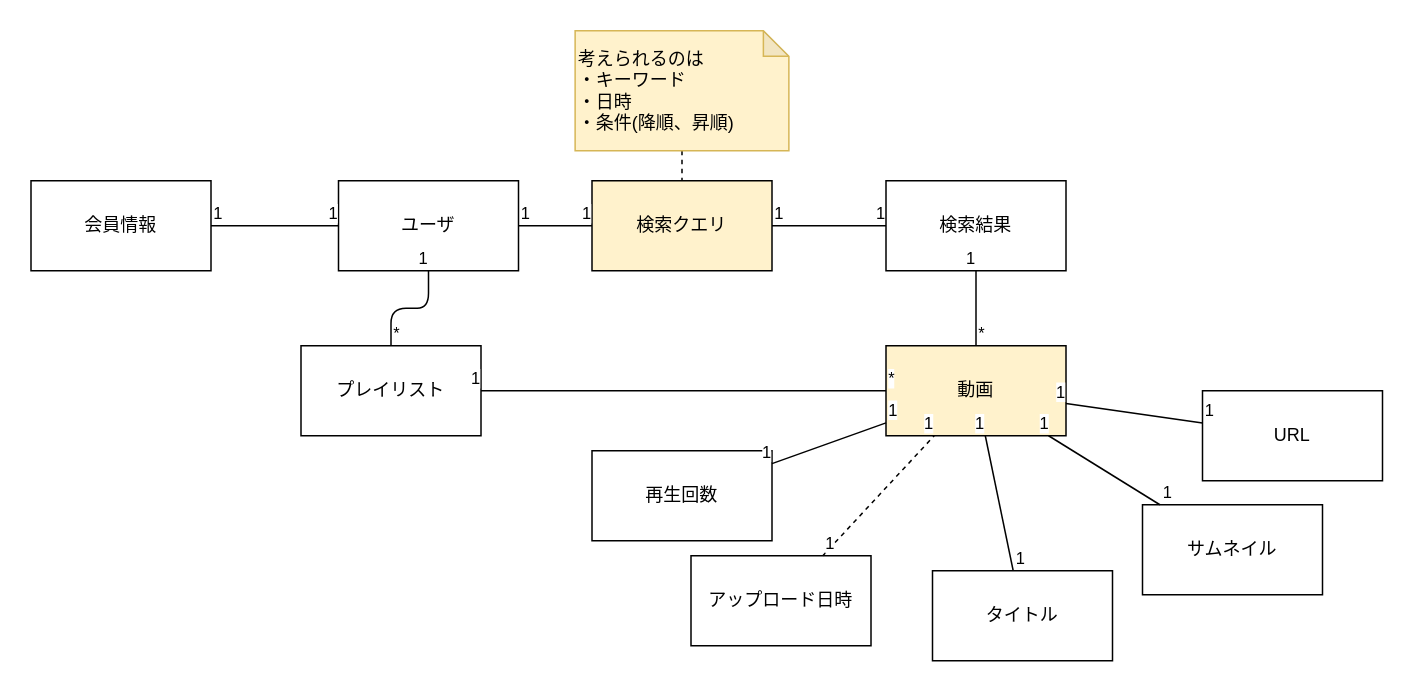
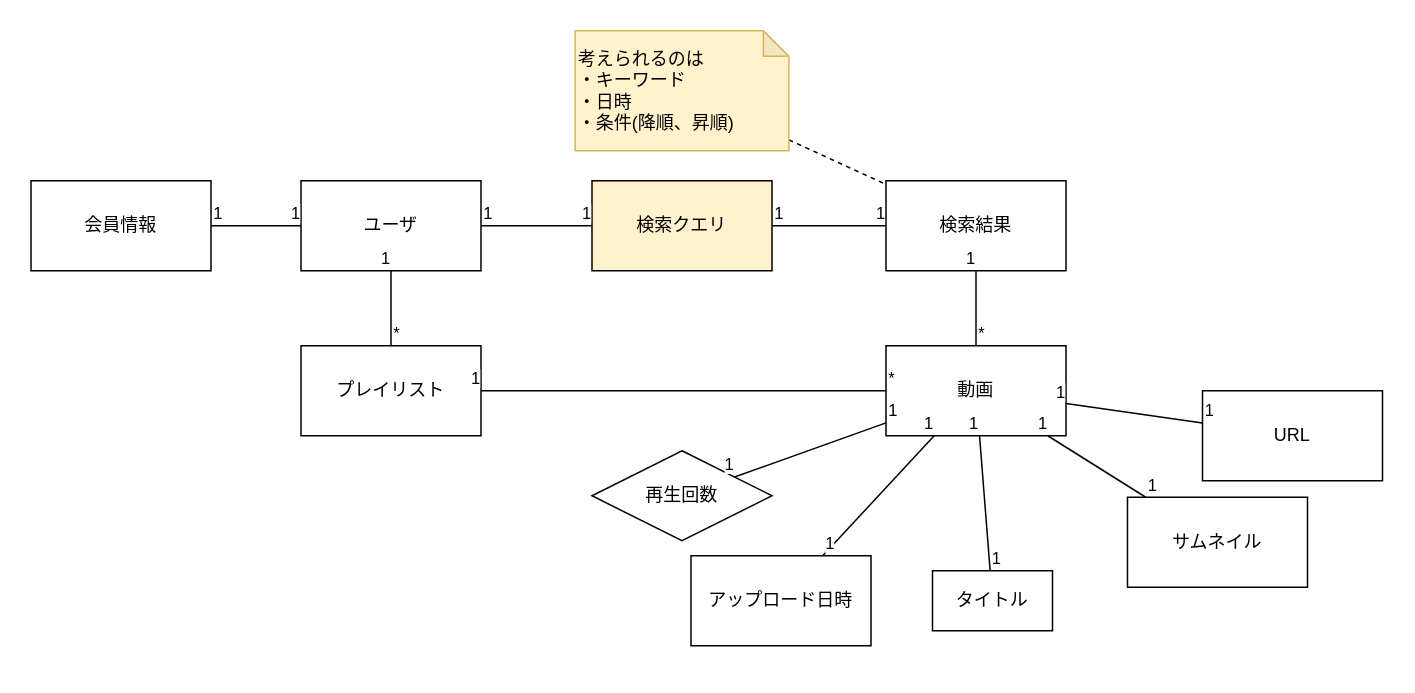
  <mxCell id="0" />
  <mxCell id="1" parent="0" />
- <mxCell id="2" value="ユーザ" style="rounded=0;whiteSpace=wrap;html=1;" parent="1" vertex="1"><mxGeometry x="225" y="120" width="120" height="60" as="geometry" /></mxCell>
+ <mxCell id="2" value="ユーザ" style="rounded=0;whiteSpace=wrap;html=1;" parent="1" vertex="1"><mxGeometry x="200" y="120" width="120" height="60" as="geometry" /></mxCell>
  <mxCell id="3" value="会員情報" style="rounded=0;whiteSpace=wrap;html=1;" parent="1" vertex="1"><mxGeometry x="20" y="120" width="120" height="60" as="geometry" /></mxCell>
- <mxCell id="4" value="動画" style="rounded=0;whiteSpace=wrap;html=1;fillColor=#fff2cc;" parent="1" vertex="1"><mxGeometry x="590" y="230" width="120" height="60" as="geometry" /></mxCell>
+ <mxCell id="4" value="動画" style="rounded=0;whiteSpace=wrap;html=1;" parent="1" vertex="1"><mxGeometry x="590" y="230" width="120" height="60" as="geometry" /></mxCell>
  <mxCell id="5" value="アップロード日時" style="rounded=0;whiteSpace=wrap;html=1;" parent="1" vertex="1"><mxGeometry x="460" y="370" width="120" height="60" as="geometry" /></mxCell>
- <mxCell id="6" value="再生回数" style="rounded=0;whiteSpace=wrap;html=1;" parent="1" vertex="1"><mxGeometry x="394" y="300" width="120" height="60" as="geometry" /></mxCell>
+ <mxCell id="6" value="再生回数" style="rhombus;whiteSpace=wrap;html=1;" parent="1" vertex="1"><mxGeometry x="394" y="300" width="120" height="60" as="geometry" /></mxCell>
  <mxCell id="7" value="プレイリスト" style="rounded=0;whiteSpace=wrap;html=1;" parent="1" vertex="1"><mxGeometry x="200" y="230" width="120" height="60" as="geometry" /></mxCell>
  <mxCell id="8" value="検索クエリ" style="rounded=0;whiteSpace=wrap;html=1;fillColor=#fff2cc;" parent="1" vertex="1"><mxGeometry x="394" y="120" width="120" height="60" as="geometry" /></mxCell>
  <mxCell id="9" value="" style="endArrow=none;html=1;edgeStyle=orthogonalEdgeStyle;" parent="1" source="2" target="8" edge="1"><mxGeometry relative="1" as="geometry"><mxPoint x="330" y="270" as="sourcePoint" /><mxPoint x="490" y="270" as="targetPoint" /></mxGeometry></mxCell>
  <mxCell id="10" value="1" style="edgeLabel;resizable=0;html=1;align=left;verticalAlign=bottom;" parent="9" connectable="0" vertex="1"><mxGeometry x="-1" relative="1" as="geometry" /></mxCell>
  <mxCell id="11" value="1" style="edgeLabel;resizable=0;html=1;align=right;verticalAlign=bottom;" parent="9" connectable="0" vertex="1"><mxGeometry x="1" relative="1" as="geometry" /></mxCell>
  <mxCell id="12" value="" style="endArrow=none;html=1;edgeStyle=orthogonalEdgeStyle;" parent="1" source="8" target="32" edge="1"><mxGeometry relative="1" as="geometry"><mxPoint x="330" y="180" as="sourcePoint" /><mxPoint x="404" y="180" as="targetPoint" /></mxGeometry></mxCell>
  <mxCell id="13" value="1" style="edgeLabel;resizable=0;html=1;align=left;verticalAlign=bottom;" parent="12" connectable="0" vertex="1"><mxGeometry x="-1" relative="1" as="geometry" /></mxCell>
  <mxCell id="14" value="1" style="edgeLabel;resizable=0;html=1;align=right;verticalAlign=bottom;" parent="12" connectable="0" vertex="1"><mxGeometry x="1" relative="1" as="geometry" /></mxCell>
  <mxCell id="15" value="" style="endArrow=none;html=1;edgeStyle=orthogonalEdgeStyle;" parent="1" source="7" target="2" edge="1"><mxGeometry relative="1" as="geometry"><mxPoint x="330" y="180" as="sourcePoint" /><mxPoint x="404" y="180" as="targetPoint" /></mxGeometry></mxCell>
  <mxCell id="16" value="*" style="edgeLabel;resizable=0;html=1;align=left;verticalAlign=bottom;" parent="15" connectable="0" vertex="1"><mxGeometry x="-1" relative="1" as="geometry" /></mxCell>
  <mxCell id="17" value="1" style="edgeLabel;resizable=0;html=1;align=right;verticalAlign=bottom;" parent="15" connectable="0" vertex="1"><mxGeometry x="1" relative="1" as="geometry" /></mxCell>
  <mxCell id="18" value="" style="endArrow=none;html=1;edgeStyle=orthogonalEdgeStyle;" parent="1" source="4" target="7" edge="1"><mxGeometry relative="1" as="geometry"><mxPoint x="270" y="270" as="sourcePoint" /><mxPoint x="270" y="210" as="targetPoint" /></mxGeometry></mxCell>
  <mxCell id="19" value="*" style="edgeLabel;resizable=0;html=1;align=left;verticalAlign=bottom;" parent="18" connectable="0" vertex="1"><mxGeometry x="-1" relative="1" as="geometry" /></mxCell>
  <mxCell id="20" value="1" style="edgeLabel;resizable=0;html=1;align=right;verticalAlign=bottom;" parent="18" connectable="0" vertex="1"><mxGeometry x="1" relative="1" as="geometry" /></mxCell>
  <mxCell id="21" value="" style="endArrow=none;html=1;" parent="1" source="4" target="6" edge="1"><mxGeometry relative="1" as="geometry"><mxPoint x="636" y="320.005" as="sourcePoint" /><mxPoint x="520" y="340.65" as="targetPoint" /></mxGeometry></mxCell>
  <mxCell id="22" value="1" style="edgeLabel;resizable=0;html=1;align=left;verticalAlign=bottom;" parent="21" connectable="0" vertex="1"><mxGeometry x="-1" relative="1" as="geometry" /></mxCell>
  <mxCell id="23" value="1" style="edgeLabel;resizable=0;html=1;align=right;verticalAlign=bottom;" parent="21" connectable="0" vertex="1"><mxGeometry x="1" relative="1" as="geometry" /></mxCell>
- <mxCell id="24" value="" style="endArrow=none;html=1;dashed=1;" parent="1" source="5" target="4" edge="1"><mxGeometry relative="1" as="geometry"><mxPoint x="646" y="330.005" as="sourcePoint" /><mxPoint x="580" y="351.295" as="targetPoint" /></mxGeometry></mxCell>
+ <mxCell id="24" value="" style="endArrow=none;html=1;" parent="1" source="5" target="4" edge="1"><mxGeometry relative="1" as="geometry"><mxPoint x="646" y="330.005" as="sourcePoint" /><mxPoint x="580" y="351.295" as="targetPoint" /></mxGeometry></mxCell>
  <mxCell id="25" value="1" style="edgeLabel;resizable=0;html=1;align=left;verticalAlign=bottom;" parent="24" connectable="0" vertex="1"><mxGeometry x="-1" relative="1" as="geometry" /></mxCell>
  <mxCell id="26" value="1" style="edgeLabel;resizable=0;html=1;align=right;verticalAlign=bottom;" parent="24" connectable="0" vertex="1"><mxGeometry x="1" relative="1" as="geometry" /></mxCell>
  <mxCell id="27" value="" style="endArrow=none;html=1;edgeStyle=orthogonalEdgeStyle;" parent="1" source="3" target="2" edge="1"><mxGeometry relative="1" as="geometry"><mxPoint x="330" y="160" as="sourcePoint" /><mxPoint x="404" y="160" as="targetPoint" /></mxGeometry></mxCell>
  <mxCell id="28" value="1" style="edgeLabel;resizable=0;html=1;align=left;verticalAlign=bottom;" parent="27" connectable="0" vertex="1"><mxGeometry x="-1" relative="1" as="geometry" /></mxCell>
  <mxCell id="29" value="1" style="edgeLabel;resizable=0;html=1;align=right;verticalAlign=bottom;" parent="27" connectable="0" vertex="1"><mxGeometry x="1" relative="1" as="geometry" /></mxCell>
- <mxCell id="30" style="edgeStyle=none;html=1;startArrow=none;startFill=0;endArrow=none;endFill=0;dashed=1;" parent="1" source="31" target="8" edge="1"><mxGeometry relative="1" as="geometry" /></mxCell>
+ <mxCell id="30" style="edgeStyle=none;html=1;startArrow=none;startFill=0;endArrow=none;endFill=0;dashed=1;" parent="1" source="31" target="32" edge="1"><mxGeometry relative="1" as="geometry" /></mxCell>
  <mxCell id="31" value="考えられるのは&lt;br&gt;・キーワード&lt;br&gt;・日時&lt;br&gt;・条件(降順、昇順)" style="shape=note;whiteSpace=wrap;html=1;backgroundOutline=1;darkOpacity=0.05;align=left;size=17;fillColor=#fff2cc;strokeColor=#d6b656;" parent="1" vertex="1"><mxGeometry x="382.75" y="20" width="142.5" height="80" as="geometry" /></mxCell>
  <mxCell id="32" value="検索結果" style="rounded=0;whiteSpace=wrap;html=1;" vertex="1" parent="1"><mxGeometry x="590" y="120" width="120" height="60" as="geometry" /></mxCell>
  <mxCell id="33" value="" style="endArrow=none;html=1;edgeStyle=orthogonalEdgeStyle;" edge="1" parent="1" source="4" target="32"><mxGeometry relative="1" as="geometry"><mxPoint x="524" y="160" as="sourcePoint" /><mxPoint x="600" y="160" as="targetPoint" /></mxGeometry></mxCell>
  <mxCell id="34" value="*" style="edgeLabel;resizable=0;html=1;align=left;verticalAlign=bottom;" connectable="0" vertex="1" parent="33"><mxGeometry x="-1" relative="1" as="geometry" /></mxCell>
  <mxCell id="35" value="1" style="edgeLabel;resizable=0;html=1;align=right;verticalAlign=bottom;" connectable="0" vertex="1" parent="33"><mxGeometry x="1" relative="1" as="geometry" /></mxCell>
- <mxCell id="36" value="タイトル" style="rounded=0;whiteSpace=wrap;html=1;" vertex="1" parent="1"><mxGeometry x="621" y="380" width="120" height="60" as="geometry" /></mxCell>
+ <mxCell id="36" value="タイトル" style="rounded=0;whiteSpace=wrap;html=1;" vertex="1" parent="1"><mxGeometry x="621" y="380" width="80" height="40" as="geometry" /></mxCell>
  <mxCell id="37" value="" style="endArrow=none;html=1;" edge="1" parent="1" source="36" target="4"><mxGeometry relative="1" as="geometry"><mxPoint x="584.8" y="390" as="sourcePoint" /><mxPoint x="641.2" y="300" as="targetPoint" /></mxGeometry></mxCell>
  <mxCell id="38" value="1" style="edgeLabel;resizable=0;html=1;align=left;verticalAlign=bottom;" connectable="0" vertex="1" parent="37"><mxGeometry x="-1" relative="1" as="geometry" /></mxCell>
  <mxCell id="39" value="1" style="edgeLabel;resizable=0;html=1;align=right;verticalAlign=bottom;" connectable="0" vertex="1" parent="37"><mxGeometry x="1" relative="1" as="geometry" /></mxCell>
- <mxCell id="40" value="サムネイル" style="rounded=0;whiteSpace=wrap;html=1;" vertex="1" parent="1"><mxGeometry x="761" y="336" width="120" height="60" as="geometry" /></mxCell>
+ <mxCell id="40" value="サムネイル" style="rounded=0;whiteSpace=wrap;html=1;" vertex="1" parent="1"><mxGeometry x="751" y="331" width="120" height="60" as="geometry" /></mxCell>
  <mxCell id="41" value="" style="endArrow=none;html=1;" edge="1" parent="1" source="40" target="4"><mxGeometry relative="1" as="geometry"><mxPoint x="616.8" y="390" as="sourcePoint" /><mxPoint x="649.2" y="300" as="targetPoint" /></mxGeometry></mxCell>
  <mxCell id="42" value="1" style="edgeLabel;resizable=0;html=1;align=left;verticalAlign=bottom;" connectable="0" vertex="1" parent="41"><mxGeometry x="-1" relative="1" as="geometry" /></mxCell>
  <mxCell id="43" value="1" style="edgeLabel;resizable=0;html=1;align=right;verticalAlign=bottom;" connectable="0" vertex="1" parent="41"><mxGeometry x="1" relative="1" as="geometry" /></mxCell>
  <mxCell id="44" value="URL" style="rounded=0;whiteSpace=wrap;html=1;" vertex="1" parent="1"><mxGeometry x="801" y="260" width="120" height="60" as="geometry" /></mxCell>
  <mxCell id="45" value="" style="endArrow=none;html=1;" edge="1" parent="1" source="44" target="4"><mxGeometry relative="1" as="geometry"><mxPoint x="751.726" y="364" as="sourcePoint" /><mxPoint x="689.274" y="300" as="targetPoint" /></mxGeometry></mxCell>
  <mxCell id="46" value="1" style="edgeLabel;resizable=0;html=1;align=left;verticalAlign=bottom;" connectable="0" vertex="1" parent="45"><mxGeometry x="-1" relative="1" as="geometry" /></mxCell>
  <mxCell id="47" value="1" style="edgeLabel;resizable=0;html=1;align=right;verticalAlign=bottom;" connectable="0" vertex="1" parent="45"><mxGeometry x="1" relative="1" as="geometry" /></mxCell>
